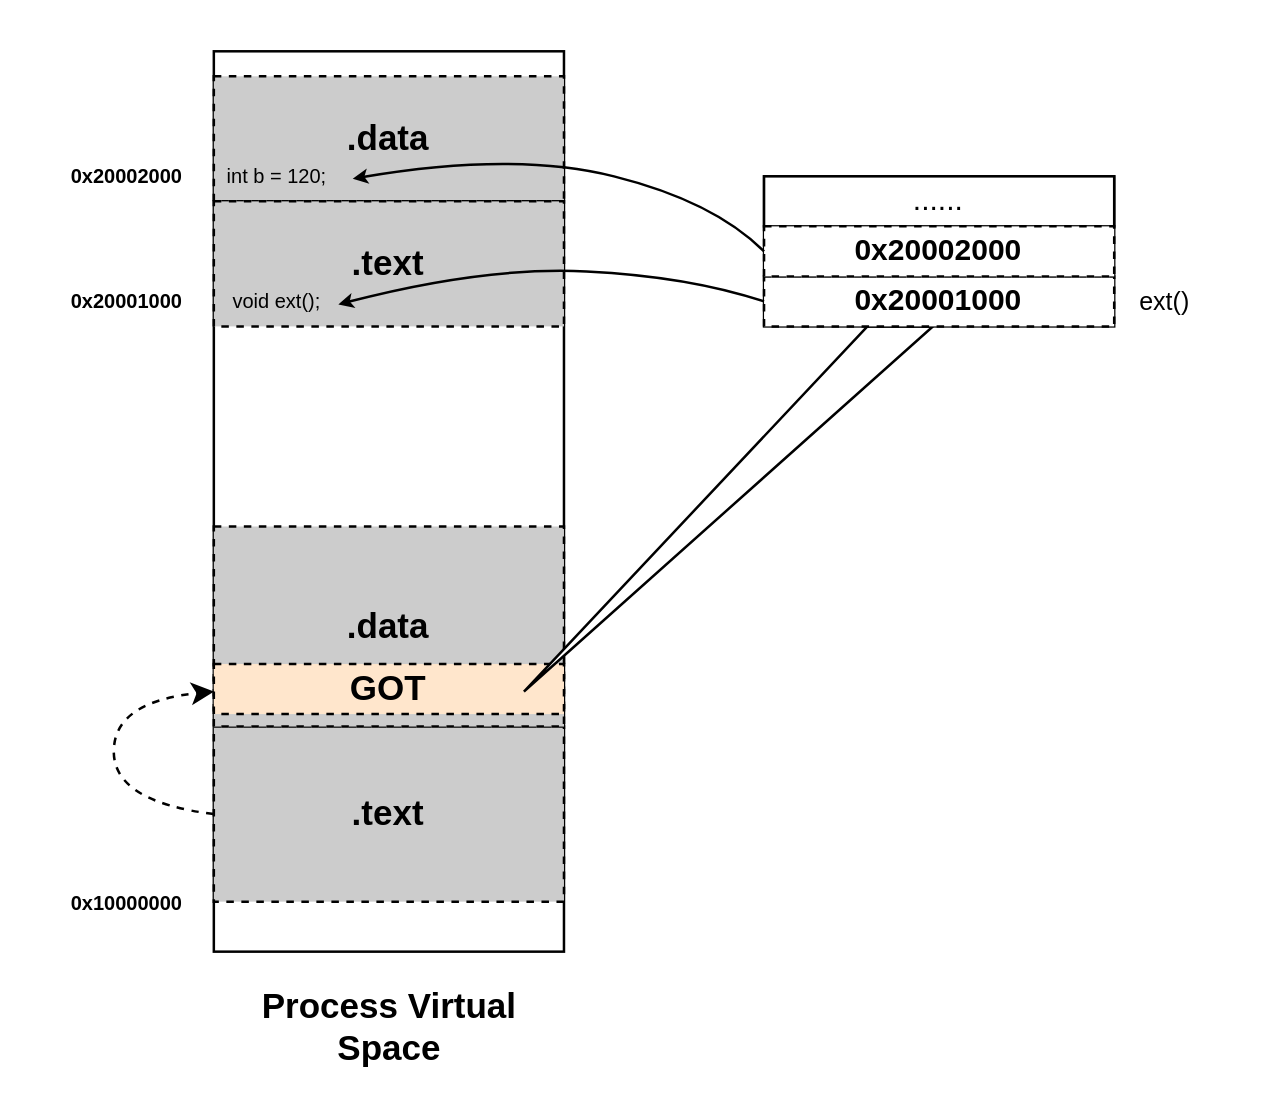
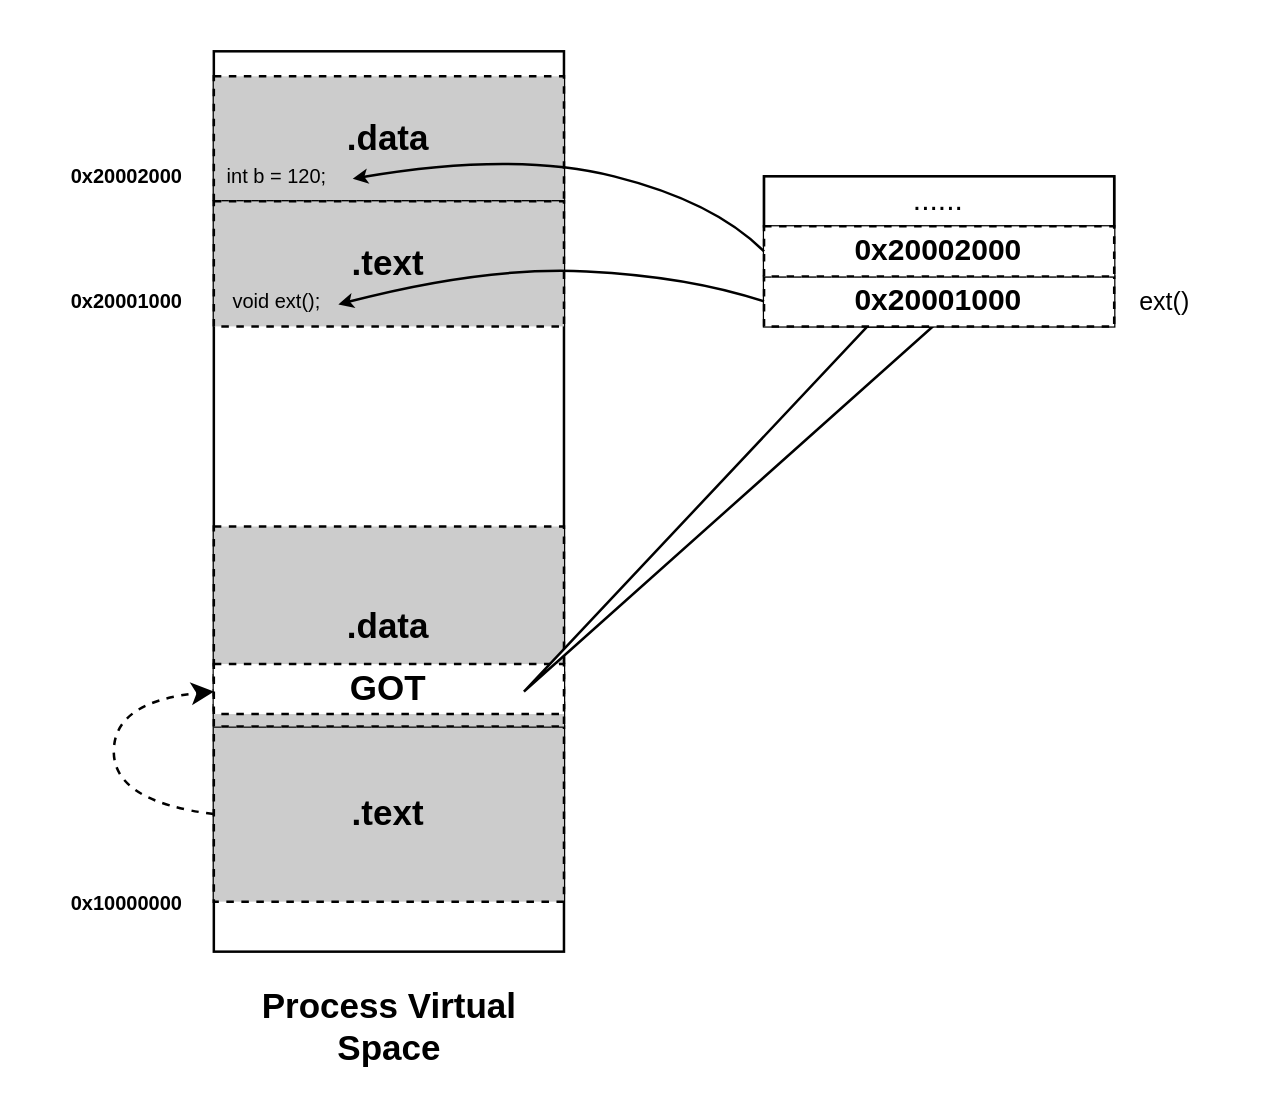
  <mxCell id="0" />
  <mxCell id="1" parent="0" />
  <mxCell id="2" value="" style="rounded=0;whiteSpace=wrap;html=1;shadow=0;sketch=0;fillColor=#FFFFFF;" vertex="1" parent="1"><mxGeometry x="85" y="20" width="140" height="360" as="geometry" /></mxCell>
  <mxCell id="3" value="&lt;b&gt;&lt;font style=&quot;font-size: 14px&quot;&gt;.data&lt;/font&gt;&lt;/b&gt;" style="rounded=0;whiteSpace=wrap;html=1;shadow=0;sketch=0;dashed=1;fillColor=#CCCCCC;" vertex="1" parent="1"><mxGeometry x="85" y="30" width="140" height="50" as="geometry" /></mxCell>
  <mxCell id="4" value="&lt;font style=&quot;font-size: 14px&quot;&gt;&lt;b&gt;.text&lt;/b&gt;&lt;/font&gt;" style="rounded=0;whiteSpace=wrap;html=1;shadow=0;sketch=0;dashed=1;fillColor=#CCCCCC;" vertex="1" parent="1"><mxGeometry x="85" y="80" width="140" height="50" as="geometry" /></mxCell>
  <mxCell id="5" value="&lt;font style=&quot;font-size: 14px&quot;&gt;&lt;b&gt;.text&lt;/b&gt;&lt;/font&gt;" style="rounded=0;whiteSpace=wrap;html=1;shadow=0;sketch=0;dashed=1;fillColor=#CCCCCC;" vertex="1" parent="1"><mxGeometry x="85" y="290" width="140" height="70" as="geometry" /></mxCell>
  <mxCell id="6" value="&lt;b&gt;&lt;font style=&quot;font-size: 14px&quot;&gt;.data&lt;/font&gt;&lt;/b&gt;" style="rounded=0;whiteSpace=wrap;html=1;shadow=0;sketch=0;dashed=1;fillColor=#CCCCCC;" vertex="1" parent="1"><mxGeometry x="85" y="210" width="140" height="80" as="geometry" /></mxCell>
- <mxCell id="7" value="&lt;font style=&quot;font-size: 14px&quot;&gt;&lt;b&gt;GOT&lt;/b&gt;&lt;/font&gt;" style="rounded=0;whiteSpace=wrap;html=1;shadow=0;sketch=0;fillColor=#ffe6cc;dashed=1;" vertex="1" parent="1"><mxGeometry x="85" y="265" width="140" height="20" as="geometry" /></mxCell>
+ <mxCell id="7" value="&lt;font style=&quot;font-size: 14px&quot;&gt;&lt;b&gt;GOT&lt;/b&gt;&lt;/font&gt;" style="rounded=0;whiteSpace=wrap;html=1;shadow=0;sketch=0;fillColor=#FFFFFF;dashed=1;" vertex="1" parent="1"><mxGeometry x="85" y="265" width="140" height="20" as="geometry" /></mxCell>
  <mxCell id="8" value="&lt;b style=&quot;font-size: 14px&quot;&gt;Process Virtual&lt;br&gt;Space&lt;/b&gt;" style="text;html=1;align=center;verticalAlign=middle;resizable=0;points=[];autosize=1;" vertex="1" parent="1"><mxGeometry x="95" y="395" width="120" height="30" as="geometry" /></mxCell>
  <mxCell id="9" value="&lt;b&gt;&lt;font style=&quot;font-size: 8px&quot;&gt;0x10000000&lt;/font&gt;&lt;/b&gt;" style="text;html=1;align=center;verticalAlign=middle;resizable=0;points=[];autosize=1;" vertex="1" parent="1"><mxGeometry x="20" y="350" width="60" height="20" as="geometry" /></mxCell>
  <mxCell id="10" value="" style="curved=1;endArrow=classic;html=1;exitX=0;exitY=0.5;exitDx=0;exitDy=0;dashed=1;" edge="1" parent="1" source="5"><mxGeometry width="50" height="50" relative="1" as="geometry"><mxPoint x="35" y="326" as="sourcePoint" /><mxPoint x="85" y="276" as="targetPoint" /><Array as="points"><mxPoint x="45" y="320" /><mxPoint x="45" y="280" /></Array></mxGeometry></mxCell>
  <mxCell id="11" value="" style="verticalLabelPosition=bottom;verticalAlign=top;html=1;shape=mxgraph.basic.obtuse_triangle;dx=0.84;shadow=0;comic=0;sketch=0;fillColor=#FFFFFF;rotation=-180;flipH=1;" vertex="1" parent="1"><mxGeometry x="209" y="130" width="163.5" height="146" as="geometry" /></mxCell>
  <mxCell id="12" value="" style="rounded=0;whiteSpace=wrap;html=1;shadow=0;sketch=0;fillColor=#FFFFFF;" vertex="1" parent="1"><mxGeometry x="305" y="70" width="140" height="60" as="geometry" /></mxCell>
  <mxCell id="13" value="&lt;b&gt;0x20001000&lt;/b&gt;" style="rounded=0;whiteSpace=wrap;html=1;shadow=0;comic=0;sketch=0;fillColor=#FFFFFF;dashed=1;" vertex="1" parent="1"><mxGeometry x="305" y="110" width="140" height="20" as="geometry" /></mxCell>
  <mxCell id="14" value="......" style="rounded=0;whiteSpace=wrap;html=1;shadow=0;comic=0;sketch=0;fillColor=#FFFFFF;" vertex="1" parent="1"><mxGeometry x="305" y="70" width="140" height="20" as="geometry" /></mxCell>
  <mxCell id="15" value="&lt;b&gt;0x20002000&lt;/b&gt;" style="rounded=0;whiteSpace=wrap;html=1;shadow=0;comic=0;sketch=0;fillColor=#FFFFFF;dashed=1;" vertex="1" parent="1"><mxGeometry x="305" y="90" width="140" height="20" as="geometry" /></mxCell>
  <mxCell id="16" value="&lt;font style=&quot;font-size: 10px&quot;&gt;ext()&lt;/font&gt;" style="text;html=1;align=center;verticalAlign=middle;resizable=0;points=[];autosize=1;" vertex="1" parent="1"><mxGeometry x="445" y="110" width="40" height="20" as="geometry" /></mxCell>
  <mxCell id="17" value="&lt;font style=&quot;font-size: 8px;&quot;&gt;void ext();&lt;/font&gt;" style="text;html=1;align=center;verticalAlign=middle;resizable=0;points=[];autosize=1;fontSize=8;" vertex="1" parent="1"><mxGeometry x="85" y="110" width="50" height="20" as="geometry" /></mxCell>
  <mxCell id="18" value="&lt;font style=&quot;font-size: 8px&quot;&gt;int b = 120;&lt;/font&gt;" style="text;html=1;align=center;verticalAlign=middle;resizable=0;points=[];autosize=1;fontSize=8;" vertex="1" parent="1"><mxGeometry x="80" y="60" width="60" height="20" as="geometry" /></mxCell>
  <mxCell id="19" value="&lt;font style=&quot;font-size: 8px&quot;&gt;&lt;b&gt;0x20001000&lt;/b&gt;&lt;/font&gt;" style="text;html=1;align=center;verticalAlign=middle;resizable=0;points=[];autosize=1;fontSize=8;" vertex="1" parent="1"><mxGeometry x="20" y="110" width="60" height="20" as="geometry" /></mxCell>
  <mxCell id="20" value="&lt;font style=&quot;font-size: 8px&quot;&gt;&lt;b&gt;0x20002000&lt;/b&gt;&lt;/font&gt;" style="text;html=1;align=center;verticalAlign=middle;resizable=0;points=[];autosize=1;fontSize=8;" vertex="1" parent="1"><mxGeometry x="20" y="60" width="60" height="20" as="geometry" /></mxCell>
  <mxCell id="21" value="" style="curved=1;endArrow=classic;html=1;fontSize=8;exitX=0;exitY=0.5;exitDx=0;exitDy=0;entryX=1.009;entryY=0.548;entryDx=0;entryDy=0;entryPerimeter=0;endSize=3;" edge="1" parent="1" source="15" target="18"><mxGeometry width="50" height="50" relative="1" as="geometry"><mxPoint x="245" y="105" as="sourcePoint" /><mxPoint x="295" y="55" as="targetPoint" /><Array as="points"><mxPoint x="285" y="80" /><mxPoint x="205" y="60" /></Array></mxGeometry></mxCell>
  <mxCell id="22" value="" style="curved=1;endArrow=classic;html=1;fontSize=8;exitX=0;exitY=0.5;exitDx=0;exitDy=0;entryX=0.996;entryY=0.56;entryDx=0;entryDy=0;entryPerimeter=0;endSize=3;" edge="1" parent="1" source="13" target="17"><mxGeometry width="50" height="50" relative="1" as="geometry"><mxPoint x="319.46" y="150" as="sourcePoint" /><mxPoint x="155" y="120.96" as="targetPoint" /><Array as="points"><mxPoint x="275" y="110" /><mxPoint x="193" y="106" /></Array></mxGeometry></mxCell>
